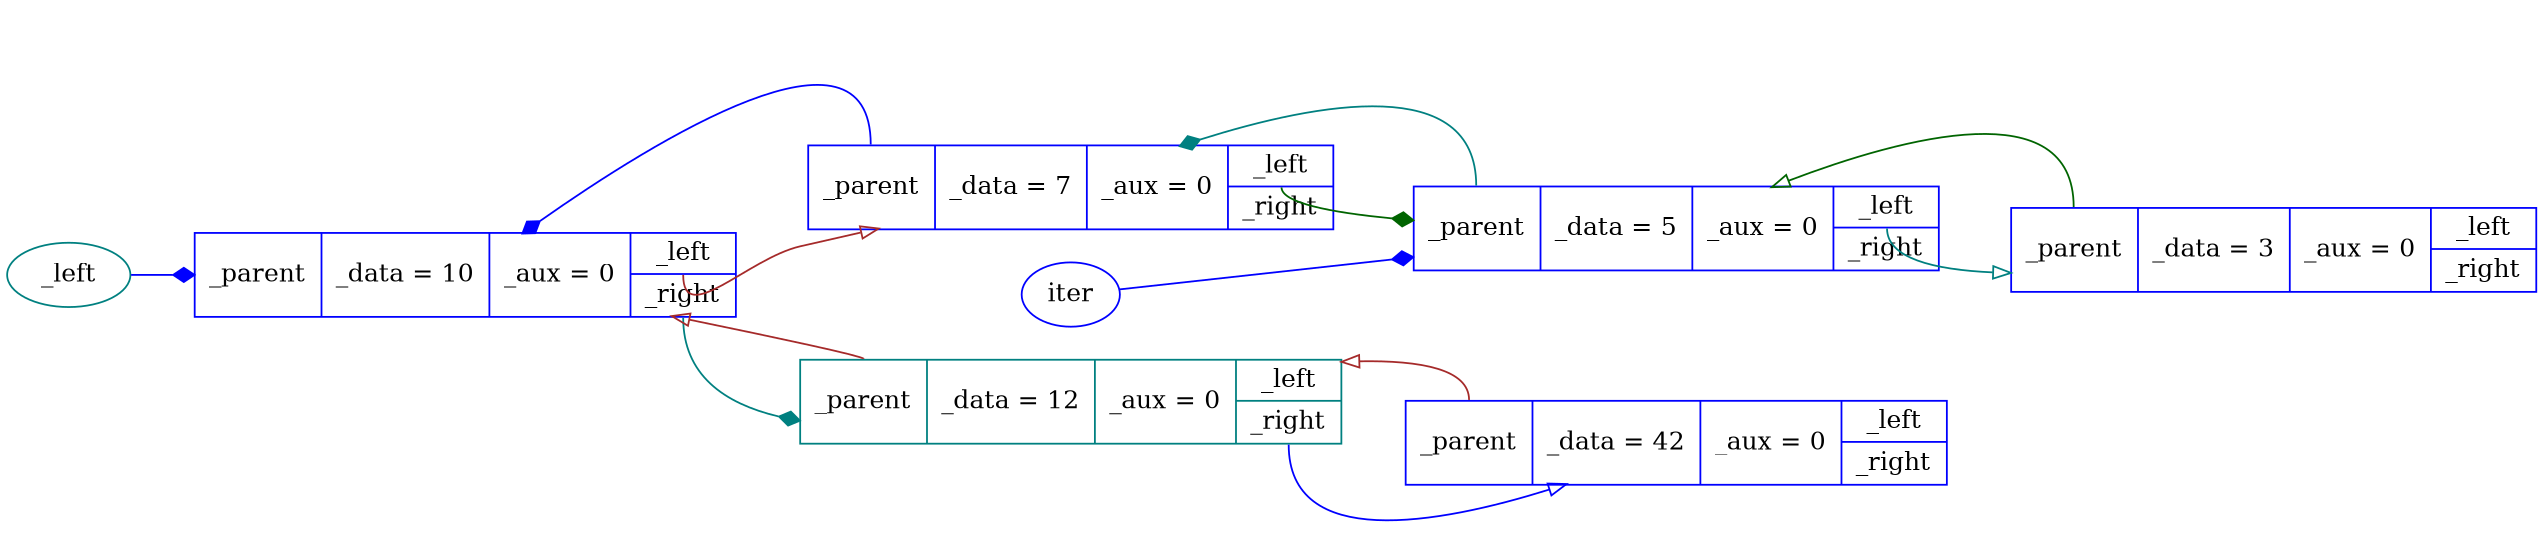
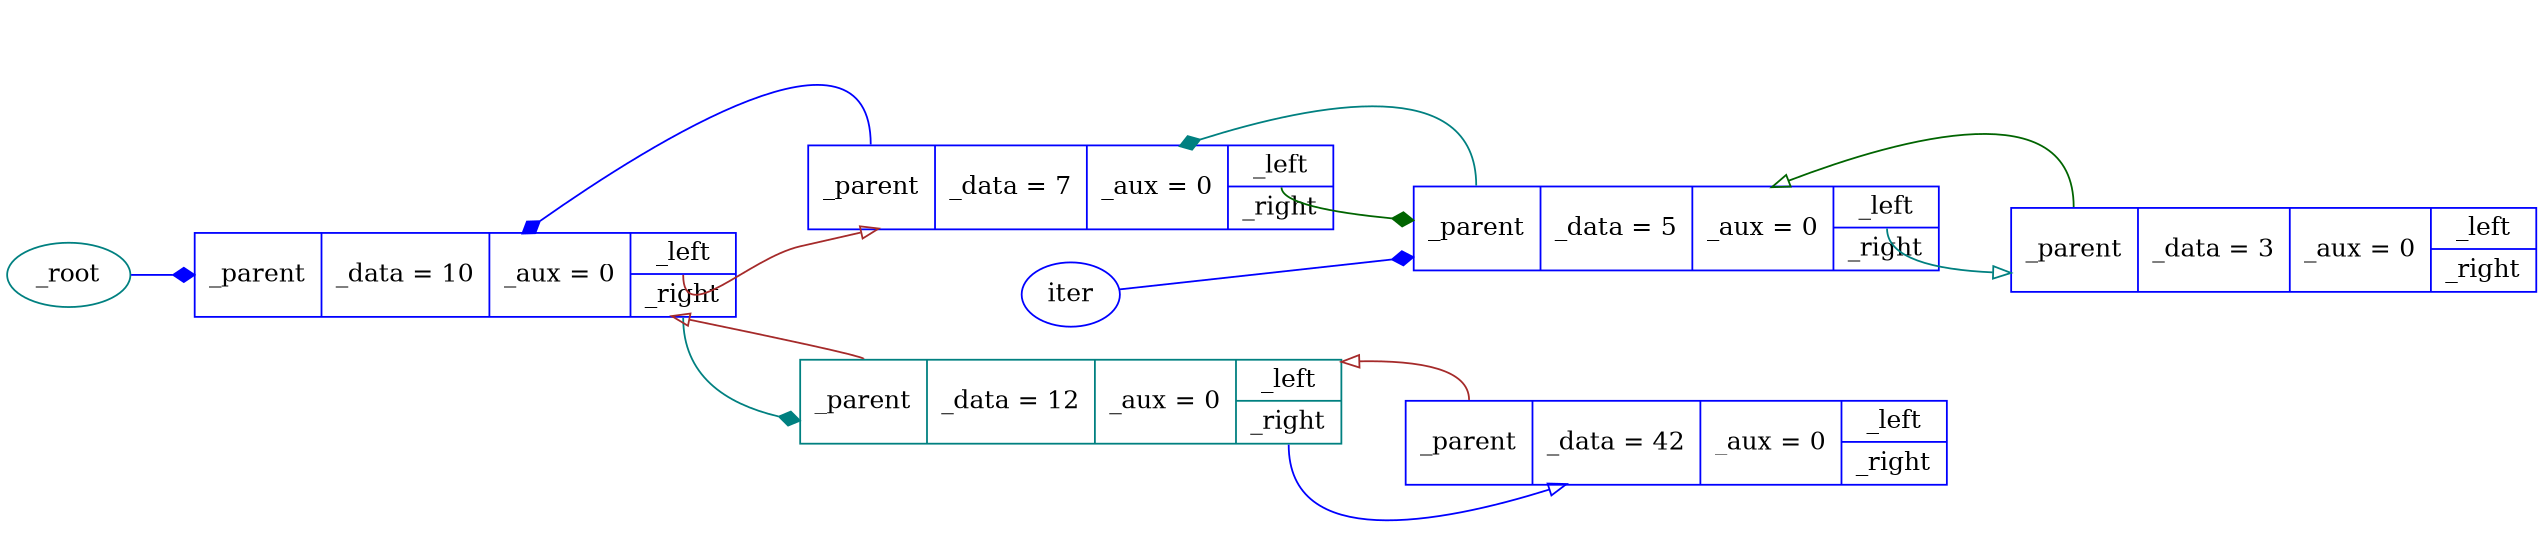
  digraph {
    rankdir=LR
    node [color=blue shape=record]
    edge [color=blue arrowhead=diamond tailport="parent:n"]
-   n1 [label=_left color=teal shape=""]
+   n1 [label=_root color=teal shape=""]
    n2 [label="{<parent> _parent | _data = 10 | _aux = 0 | { <left> _left | <right> _right } }"]
    n3 [label="{<parent> _parent | _data = 12 | _aux = 0 | { <left> _left | <right> _right } }" color=teal]
    n4 [label="{<parent> _parent | _data = 7 | _aux = 0 | { <left> _left | <right> _right } }"]
    n5 [label="{<parent> _parent | _data = 42 | _aux = 0 | { <left> _left | <right> _right } }"]
    n6 [label="{<parent> _parent | _data = 5 | _aux = 0 | { <left> _left | <right> _right } }"]
    n7 [label="{<parent> _parent | _data = 3 | _aux = 0 | { <left> _left | <right> _right } }"]
    iter [shape=""]
    n1 -> n2 [tailport=""]
    n2 -> n3 [tailport="right:s" color=teal]
    n2 -> n4 [tailport="left:s" color=brown arrowhead=onormal]
    n3 -> n2 [color=brown arrowhead=onormal]
    n3 -> n5 [tailport="right:s" arrowhead=onormal]
    n4 -> n2
    n4 -> n6 [tailport="left:s" color=darkgreen]
    n5 -> n3 [color=brown arrowhead=onormal]
    n6 -> n4 [color=teal]
    n6 -> n7 [tailport="left:s" color=teal arrowhead=onormal]
    n7 -> n6 [color=darkgreen arrowhead=onormal]
    iter -> n6 [tailport=""]
  }
